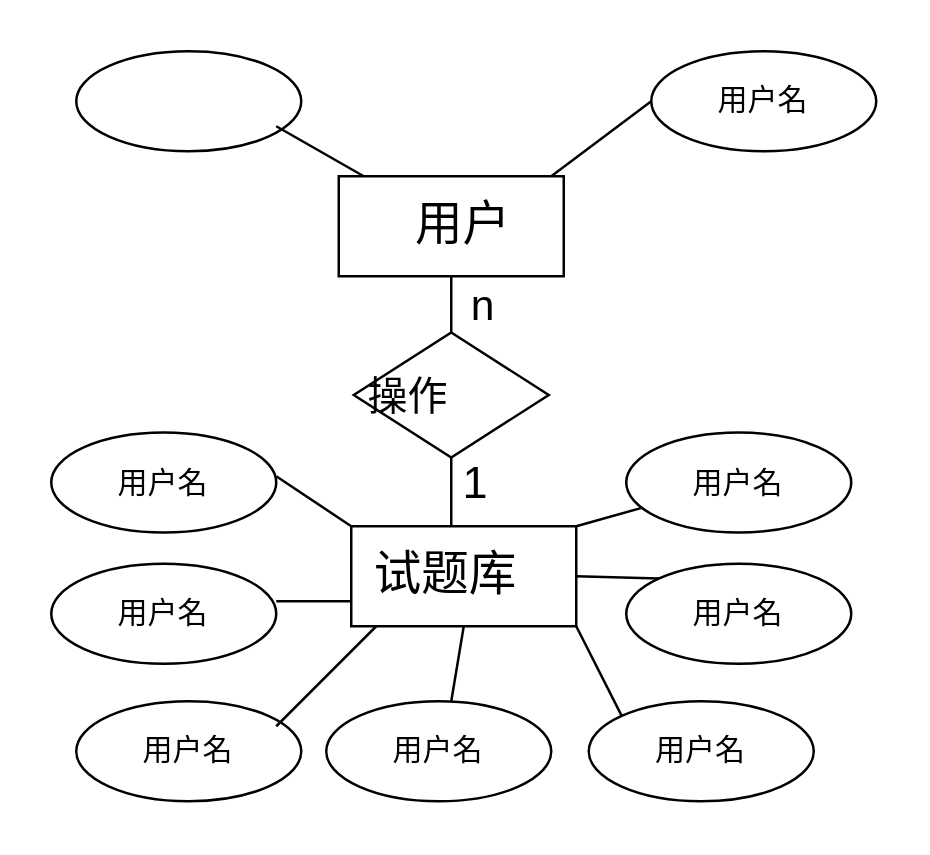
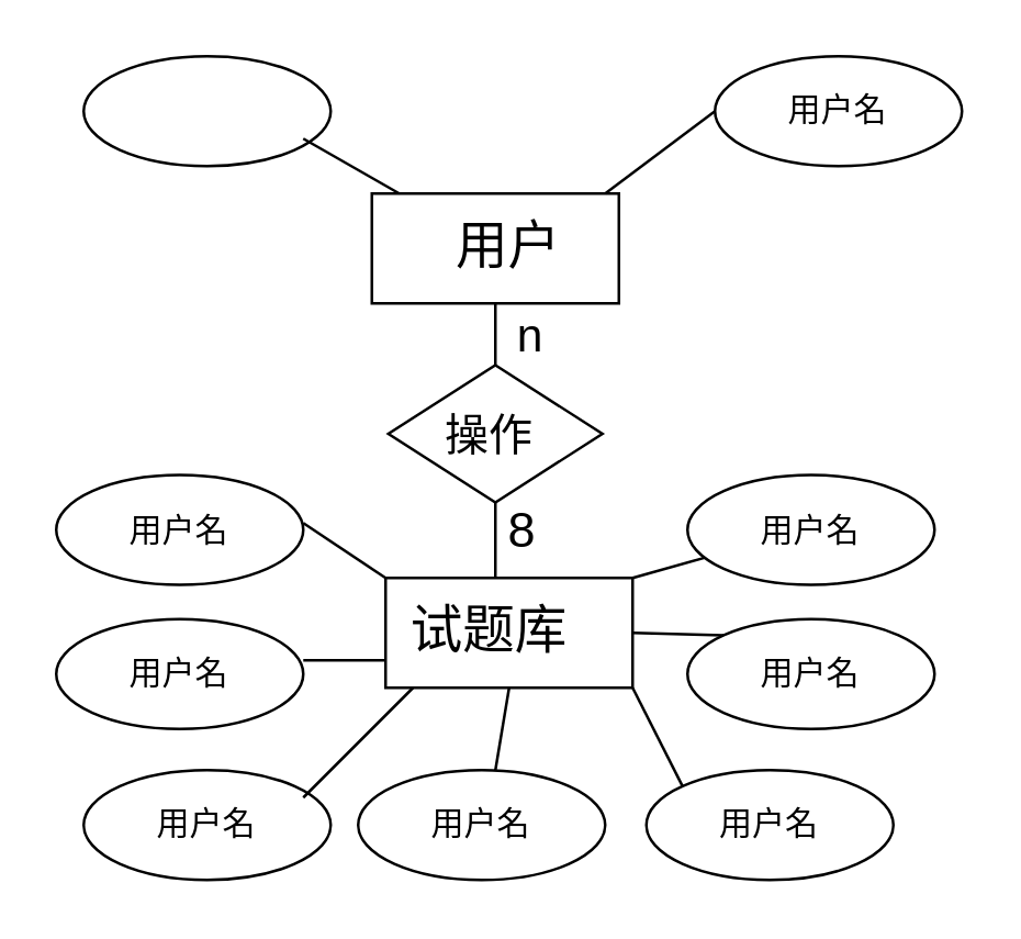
  <mxCell id="0" />
  <mxCell id="1" parent="0" />
  <mxCell id="2" value="" style="rounded=0;whiteSpace=wrap;html=1;" parent="1" vertex="1"><mxGeometry x="135" y="70" width="90" height="40" as="geometry" /></mxCell>
  <mxCell id="3" value="&lt;font style=&quot;font-size: 19px&quot;&gt;用户&lt;/font&gt;" style="text;html=1;strokeColor=none;fillColor=none;align=center;verticalAlign=middle;whiteSpace=wrap;rounded=0;" parent="1" vertex="1"><mxGeometry x="155" y="75" width="60" height="30" as="geometry" /></mxCell>
  <mxCell id="4" value="" style="rounded=0;whiteSpace=wrap;html=1;" parent="1" vertex="1"><mxGeometry x="140" y="210" width="90" height="40" as="geometry" /></mxCell>
  <mxCell id="5" value="&lt;font style=&quot;font-size: 19px&quot;&gt;试题库&lt;/font&gt;" style="text;html=1;strokeColor=none;fillColor=none;align=center;verticalAlign=middle;whiteSpace=wrap;rounded=0;" parent="1" vertex="1"><mxGeometry x="148" y="215" width="60" height="30" as="geometry" /></mxCell>
  <mxCell id="6" value="" style="rhombus;whiteSpace=wrap;html=1;" parent="1" vertex="1"><mxGeometry x="141" y="132.5" width="78" height="50" as="geometry" /></mxCell>
- <mxCell id="7" value="&lt;font style=&quot;font-size: 16px&quot;&gt;操作&lt;/font&gt;" style="text;html=1;strokeColor=none;fillColor=none;align=center;verticalAlign=middle;whiteSpace=wrap;rounded=0;" parent="1" vertex="1"><mxGeometry x="143" y="147.5" width="40" height="20" as="geometry" /></mxCell>
+ <mxCell id="7" value="&lt;font style=&quot;font-size: 16px&quot;&gt;操作&lt;/font&gt;" style="text;html=1;strokeColor=none;fillColor=none;align=center;verticalAlign=middle;whiteSpace=wrap;rounded=0;" parent="1" vertex="1"><mxGeometry x="158" y="147.5" width="40" height="20" as="geometry" /></mxCell>
  <mxCell id="8" value="" style="endArrow=none;html=1;entryX=0.5;entryY=0;entryDx=0;entryDy=0;" parent="1" target="6" edge="1"><mxGeometry width="50" height="50" relative="1" as="geometry"><mxPoint x="180" y="110" as="sourcePoint" /><mxPoint x="230" y="60" as="targetPoint" /></mxGeometry></mxCell>
  <mxCell id="9" value="" style="endArrow=none;html=1;entryX=0.5;entryY=1;entryDx=0;entryDy=0;" parent="1" target="6" edge="1"><mxGeometry width="50" height="50" relative="1" as="geometry"><mxPoint x="180" y="210" as="sourcePoint" /><mxPoint x="230" y="160" as="targetPoint" /></mxGeometry></mxCell>
  <mxCell id="10" value="&lt;font style=&quot;font-size: 17px&quot;&gt;n&lt;/font&gt;" style="text;html=1;strokeColor=none;fillColor=none;align=center;verticalAlign=middle;whiteSpace=wrap;rounded=0;" parent="1" vertex="1"><mxGeometry x="173" y="112.5" width="40" height="20" as="geometry" /></mxCell>
- <mxCell id="11" value="&lt;font style=&quot;font-size: 18px&quot;&gt;1&lt;/font&gt;" style="text;html=1;strokeColor=none;fillColor=none;align=center;verticalAlign=middle;whiteSpace=wrap;rounded=0;" parent="1" vertex="1"><mxGeometry x="170" y="182.5" width="40" height="20" as="geometry" /></mxCell>
+ <mxCell id="11" value="&lt;font style=&quot;font-size: 18px&quot;&gt;8&lt;/font&gt;" style="text;html=1;strokeColor=none;fillColor=none;align=center;verticalAlign=middle;whiteSpace=wrap;rounded=0;" parent="1" vertex="1"><mxGeometry x="170" y="182.5" width="40" height="20" as="geometry" /></mxCell>
  <mxCell id="12" value="" style="ellipse;whiteSpace=wrap;html=1;" parent="1" vertex="1"><mxGeometry x="260" y="20" width="90" height="40" as="geometry" /></mxCell>
  <mxCell id="13" value="用户名" style="text;html=1;strokeColor=none;fillColor=none;align=center;verticalAlign=middle;whiteSpace=wrap;rounded=0;" parent="1" vertex="1"><mxGeometry x="285" y="30" width="40" height="20" as="geometry" /></mxCell>
  <mxCell id="14" value="" style="ellipse;whiteSpace=wrap;html=1;" parent="1" vertex="1"><mxGeometry x="30" y="20" width="90" height="40" as="geometry" /></mxCell>
  <mxCell id="15" value="" style="endArrow=none;html=1;" parent="1" target="2" edge="1"><mxGeometry width="50" height="50" relative="1" as="geometry"><mxPoint x="110" y="50" as="sourcePoint" /><mxPoint x="160" y="0" as="targetPoint" /></mxGeometry></mxCell>
  <mxCell id="16" value="" style="endArrow=none;html=1;entryX=0;entryY=0.5;entryDx=0;entryDy=0;" parent="1" target="12" edge="1"><mxGeometry width="50" height="50" relative="1" as="geometry"><mxPoint x="220" y="70" as="sourcePoint" /><mxPoint x="270" y="20" as="targetPoint" /></mxGeometry></mxCell>
  <mxCell id="17" value="" style="ellipse;whiteSpace=wrap;html=1;" parent="1" vertex="1"><mxGeometry x="250" y="225" width="90" height="40" as="geometry" /></mxCell>
  <mxCell id="18" value="用户名" style="text;html=1;strokeColor=none;fillColor=none;align=center;verticalAlign=middle;whiteSpace=wrap;rounded=0;" parent="1" vertex="1"><mxGeometry x="275" y="235" width="40" height="20" as="geometry" /></mxCell>
  <mxCell id="19" value="" style="ellipse;whiteSpace=wrap;html=1;" parent="1" vertex="1"><mxGeometry x="250" y="172.5" width="90" height="40" as="geometry" /></mxCell>
  <mxCell id="20" value="用户名" style="text;html=1;strokeColor=none;fillColor=none;align=center;verticalAlign=middle;whiteSpace=wrap;rounded=0;" parent="1" vertex="1"><mxGeometry x="275" y="182.5" width="40" height="20" as="geometry" /></mxCell>
  <mxCell id="21" value="" style="ellipse;whiteSpace=wrap;html=1;" parent="1" vertex="1"><mxGeometry x="20" y="172.5" width="90" height="40" as="geometry" /></mxCell>
  <mxCell id="22" value="用户名" style="text;html=1;strokeColor=none;fillColor=none;align=center;verticalAlign=middle;whiteSpace=wrap;rounded=0;" parent="1" vertex="1"><mxGeometry x="45" y="182.5" width="40" height="20" as="geometry" /></mxCell>
  <mxCell id="23" value="" style="ellipse;whiteSpace=wrap;html=1;" parent="1" vertex="1"><mxGeometry x="20" y="225" width="90" height="40" as="geometry" /></mxCell>
  <mxCell id="24" value="用户名" style="text;html=1;strokeColor=none;fillColor=none;align=center;verticalAlign=middle;whiteSpace=wrap;rounded=0;" parent="1" vertex="1"><mxGeometry x="45" y="235" width="40" height="20" as="geometry" /></mxCell>
  <mxCell id="25" value="" style="ellipse;whiteSpace=wrap;html=1;" parent="1" vertex="1"><mxGeometry x="30" y="280" width="90" height="40" as="geometry" /></mxCell>
  <mxCell id="26" value="用户名" style="text;html=1;strokeColor=none;fillColor=none;align=center;verticalAlign=middle;whiteSpace=wrap;rounded=0;" parent="1" vertex="1"><mxGeometry x="55" y="290" width="40" height="20" as="geometry" /></mxCell>
  <mxCell id="27" value="" style="ellipse;whiteSpace=wrap;html=1;" parent="1" vertex="1"><mxGeometry x="130" y="280" width="90" height="40" as="geometry" /></mxCell>
  <mxCell id="28" value="用户名" style="text;html=1;strokeColor=none;fillColor=none;align=center;verticalAlign=middle;whiteSpace=wrap;rounded=0;" parent="1" vertex="1"><mxGeometry x="155" y="290" width="40" height="20" as="geometry" /></mxCell>
  <mxCell id="29" value="" style="ellipse;whiteSpace=wrap;html=1;" parent="1" vertex="1"><mxGeometry x="235" y="280" width="90" height="40" as="geometry" /></mxCell>
  <mxCell id="30" value="用户名" style="text;html=1;strokeColor=none;fillColor=none;align=center;verticalAlign=middle;whiteSpace=wrap;rounded=0;" parent="1" vertex="1"><mxGeometry x="260" y="290" width="40" height="20" as="geometry" /></mxCell>
  <mxCell id="31" value="" style="endArrow=none;html=1;entryX=0;entryY=0.75;entryDx=0;entryDy=0;" parent="1" target="4" edge="1"><mxGeometry width="50" height="50" relative="1" as="geometry"><mxPoint x="110" y="240" as="sourcePoint" /><mxPoint x="160" y="190" as="targetPoint" /></mxGeometry></mxCell>
  <mxCell id="32" value="" style="endArrow=none;html=1;entryX=0;entryY=0;entryDx=0;entryDy=0;entryPerimeter=0;" parent="1" target="4" edge="1"><mxGeometry width="50" height="50" relative="1" as="geometry"><mxPoint x="110" y="190" as="sourcePoint" /><mxPoint x="160" y="140" as="targetPoint" /></mxGeometry></mxCell>
  <mxCell id="33" value="" style="endArrow=none;html=1;" parent="1" edge="1"><mxGeometry width="50" height="50" relative="1" as="geometry"><mxPoint x="110" y="290" as="sourcePoint" /><mxPoint x="150" y="250" as="targetPoint" /></mxGeometry></mxCell>
  <mxCell id="34" value="" style="endArrow=none;html=1;entryX=0.5;entryY=1;entryDx=0;entryDy=0;" parent="1" target="4" edge="1"><mxGeometry width="50" height="50" relative="1" as="geometry"><mxPoint x="180" y="280" as="sourcePoint" /><mxPoint x="230" y="230" as="targetPoint" /></mxGeometry></mxCell>
  <mxCell id="35" value="" style="endArrow=none;html=1;entryX=0;entryY=0;entryDx=0;entryDy=0;" parent="1" target="29" edge="1"><mxGeometry width="50" height="50" relative="1" as="geometry"><mxPoint x="230" y="250" as="sourcePoint" /><mxPoint x="280" y="200" as="targetPoint" /></mxGeometry></mxCell>
  <mxCell id="36" value="" style="endArrow=none;html=1;entryX=0;entryY=0;entryDx=0;entryDy=0;" parent="1" target="17" edge="1"><mxGeometry width="50" height="50" relative="1" as="geometry"><mxPoint x="230" y="230" as="sourcePoint" /><mxPoint x="280" y="180" as="targetPoint" /></mxGeometry></mxCell>
  <mxCell id="37" value="" style="endArrow=none;html=1;" parent="1" target="19" edge="1"><mxGeometry width="50" height="50" relative="1" as="geometry"><mxPoint x="230" y="210" as="sourcePoint" /><mxPoint x="280" y="160" as="targetPoint" /></mxGeometry></mxCell>
